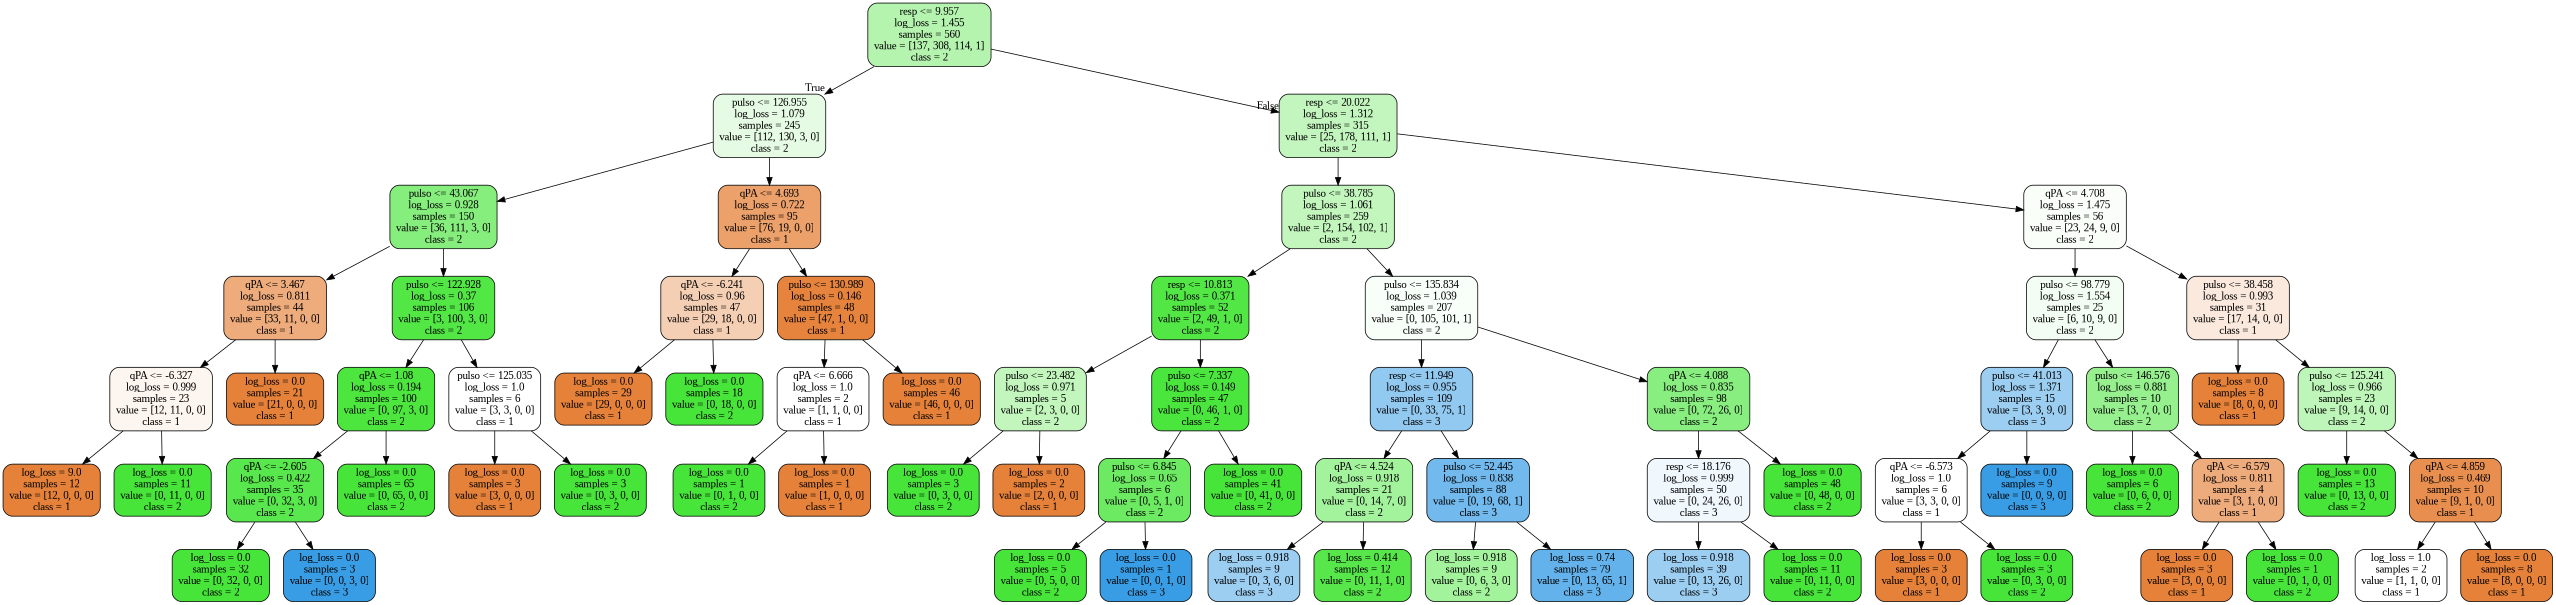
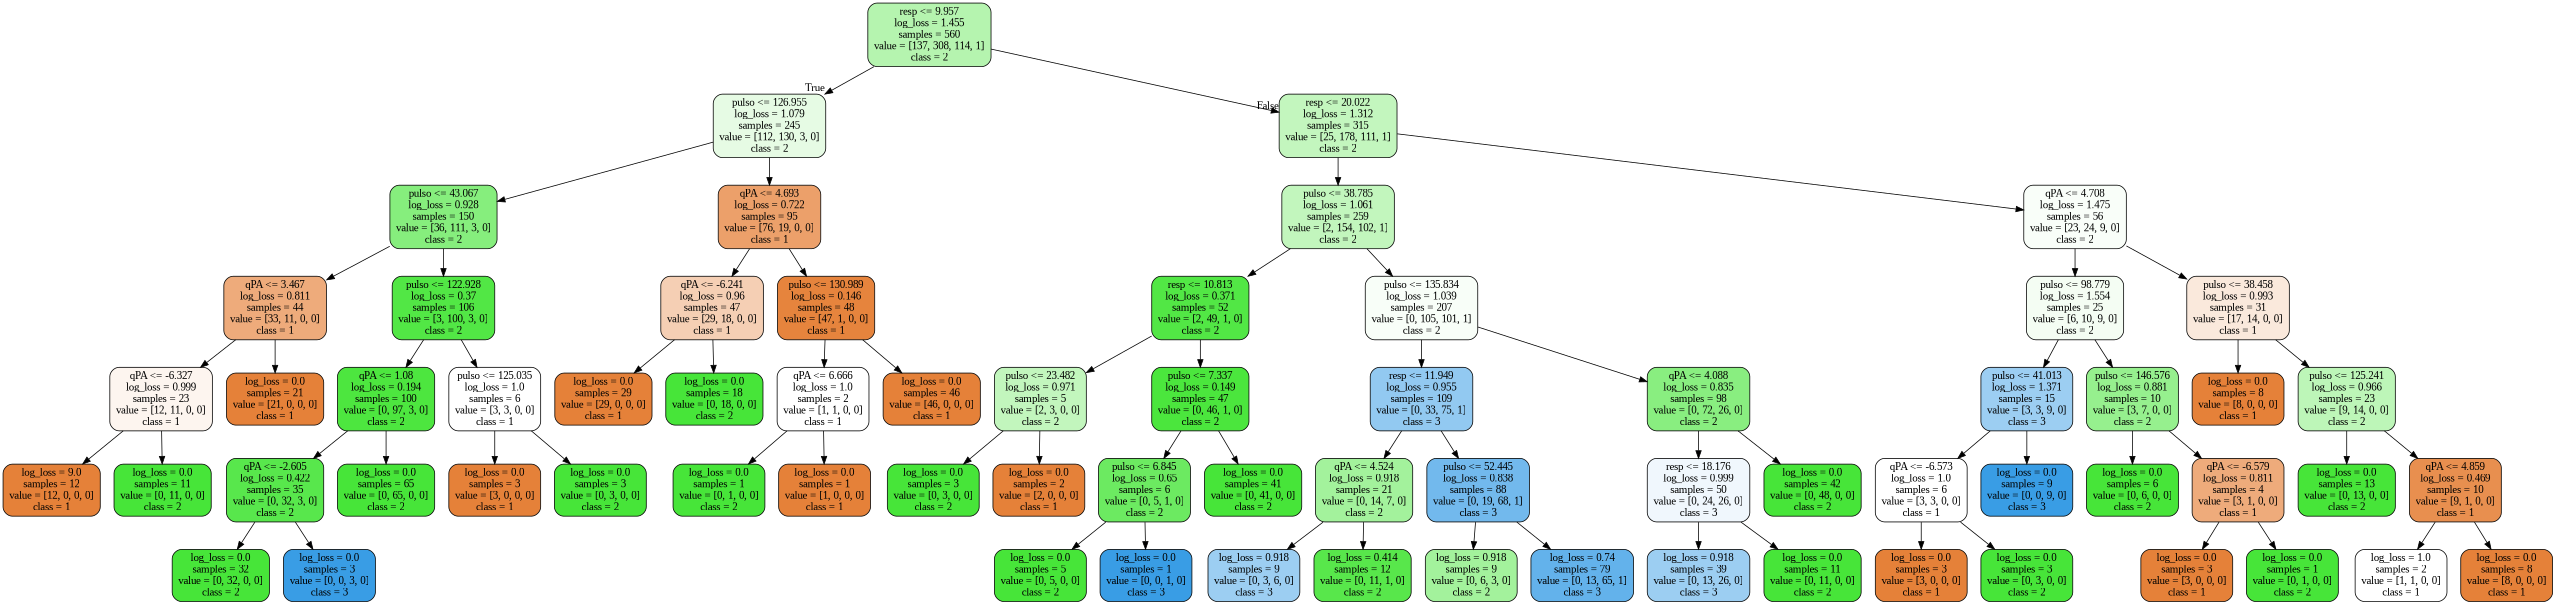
  digraph {
    fontname="Liberation Serif"
    node [color=black fillcolor="#47e539" fontname="Liberation Serif" shape=box style="filled, rounded"]
    edge [fontname="Liberation Serif"]
    n1 [fillcolor="#b5f4af" label="resp <= 9.957\nlog_loss = 1.455\nsamples = 560\nvalue = [137, 308, 114, 1]\nclass = 2"]
    n2 [fillcolor="#e6fbe4" label="pulso <= 126.955\nlog_loss = 1.079\nsamples = 245\nvalue = [112, 130, 3, 0]\nclass = 2"]
    n3 [fillcolor="#c3f6be" label="resp <= 20.022\nlog_loss = 1.312\nsamples = 315\nvalue = [25, 178, 111, 1]\nclass = 2"]
    n4 [fillcolor="#86ee7d" label="pulso <= 43.067\nlog_loss = 0.928\nsamples = 150\nvalue = [36, 111, 3, 0]\nclass = 2"]
    n5 [fillcolor="#eca06a" label="qPA <= 4.693\nlog_loss = 0.722\nsamples = 95\nvalue = [76, 19, 0, 0]\nclass = 1"]
    n6 [fillcolor="#c2f6bd" label="pulso <= 38.785\nlog_loss = 1.061\nsamples = 259\nvalue = [2, 154, 102, 1]\nclass = 2"]
    n7 [fillcolor="#f9fef9" label="qPA <= 4.708\nlog_loss = 1.475\nsamples = 56\nvalue = [23, 24, 9, 0]\nclass = 2"]
    n8 [fillcolor="#eeab7b" label="qPA <= 3.467\nlog_loss = 0.811\nsamples = 44\nvalue = [33, 11, 0, 0]\nclass = 1"]
    n9 [fillcolor="#52e745" label="pulso <= 122.928\nlog_loss = 0.37\nsamples = 106\nvalue = [3, 100, 3, 0]\nclass = 2"]
    n10 [fillcolor="#f5cfb4" label="qPA <= -6.241\nlog_loss = 0.96\nsamples = 47\nvalue = [29, 18, 0, 0]\nclass = 1"]
    n11 [fillcolor="#e6843d" label="pulso <= 130.989\nlog_loss = 0.146\nsamples = 48\nvalue = [47, 1, 0, 0]\nclass = 1"]
    n12 [fillcolor="#fdf5ef" label="qPA <= -6.327\nlog_loss = 0.999\nsamples = 23\nvalue = [12, 11, 0, 0]\nclass = 1"]
    n13 [fillcolor="#e58139" label="log_loss = 0.0\nsamples = 21\nvalue = [21, 0, 0, 0]\nclass = 1"]
    n14 [fillcolor="#4de63f" label="qPA <= 1.08\nlog_loss = 0.194\nsamples = 100\nvalue = [0, 97, 3, 0]\nclass = 2"]
    n15 [fillcolor="#ffffff" label="pulso <= 125.035\nlog_loss = 1.0\nsamples = 6\nvalue = [3, 3, 0, 0]\nclass = 1"]
    n16 [fillcolor="#e58139" label="log_loss = 9.0\nsamples = 12\nvalue = [12, 0, 0, 0]\nclass = 1"]
    n17 [label="log_loss = 0.0\nsamples = 11\nvalue = [0, 11, 0, 0]\nclass = 2"]
    n18 [fillcolor="#58e74c" label="qPA <= -2.605\nlog_loss = 0.422\nsamples = 35\nvalue = [0, 32, 3, 0]\nclass = 2"]
    n19 [label="log_loss = 0.0\nsamples = 65\nvalue = [0, 65, 0, 0]\nclass = 2"]
    n20 [fillcolor="#e58139" label="log_loss = 0.0\nsamples = 3\nvalue = [3, 0, 0, 0]\nclass = 1"]
    n21 [label="log_loss = 0.0\nsamples = 3\nvalue = [0, 3, 0, 0]\nclass = 2"]
    n22 [label="log_loss = 0.0\nsamples = 32\nvalue = [0, 32, 0, 0]\nclass = 2"]
    n23 [fillcolor="#399de5" label="log_loss = 0.0\nsamples = 3\nvalue = [0, 0, 3, 0]\nclass = 3"]
    n24 [fillcolor="#e58139" label="log_loss = 0.0\nsamples = 29\nvalue = [29, 0, 0, 0]\nclass = 1"]
    n25 [label="log_loss = 0.0\nsamples = 18\nvalue = [0, 18, 0, 0]\nclass = 2"]
    n26 [fillcolor="#ffffff" label="qPA <= 6.666\nlog_loss = 1.0\nsamples = 2\nvalue = [1, 1, 0, 0]\nclass = 1"]
    n27 [fillcolor="#e58139" label="log_loss = 0.0\nsamples = 46\nvalue = [46, 0, 0, 0]\nclass = 1"]
    n28 [label="log_loss = 0.0\nsamples = 1\nvalue = [0, 1, 0, 0]\nclass = 2"]
    n29 [fillcolor="#e58139" label="log_loss = 0.0\nsamples = 1\nvalue = [1, 0, 0, 0]\nclass = 1"]
    n30 [fillcolor="#52e745" label="resp <= 10.813\nlog_loss = 0.371\nsamples = 52\nvalue = [2, 49, 1, 0]\nclass = 2"]
    n31 [fillcolor="#f8fef8" label="pulso <= 135.834\nlog_loss = 1.039\nsamples = 207\nvalue = [0, 105, 101, 1]\nclass = 2"]
    n32 [fillcolor="#f4fdf3" label="pulso <= 98.779\nlog_loss = 1.554\nsamples = 25\nvalue = [6, 10, 9, 0]\nclass = 2"]
    n33 [fillcolor="#fae9dc" label="pulso <= 38.458\nlog_loss = 0.993\nsamples = 31\nvalue = [17, 14, 0, 0]\nclass = 1"]
    n34 [fillcolor="#c2f6bd" label="pulso <= 23.482\nlog_loss = 0.971\nsamples = 5\nvalue = [2, 3, 0, 0]\nclass = 2"]
    n35 [fillcolor="#4be63d" label="pulso <= 7.337\nlog_loss = 0.149\nsamples = 47\nvalue = [0, 46, 1, 0]\nclass = 2"]
    n36 [fillcolor="#92c9f1" label="resp <= 11.949\nlog_loss = 0.955\nsamples = 109\nvalue = [0, 33, 75, 1]\nclass = 3"]
    n37 [fillcolor="#89ee80" label="qPA <= 4.088\nlog_loss = 0.835\nsamples = 98\nvalue = [0, 72, 26, 0]\nclass = 2"]
    n38 [label="log_loss = 0.0\nsamples = 3\nvalue = [0, 3, 0, 0]\nclass = 2"]
    n39 [fillcolor="#e58139" label="log_loss = 0.0\nsamples = 2\nvalue = [2, 0, 0, 0]\nclass = 1"]
    n40 [fillcolor="#6cea61" label="pulso <= 6.845\nlog_loss = 0.65\nsamples = 6\nvalue = [0, 5, 1, 0]\nclass = 2"]
    n41 [label="log_loss = 0.0\nsamples = 41\nvalue = [0, 41, 0, 0]\nclass = 2"]
    n42 [label="log_loss = 0.0\nsamples = 5\nvalue = [0, 5, 0, 0]\nclass = 2"]
    n43 [fillcolor="#399de5" label="log_loss = 0.0\nsamples = 1\nvalue = [0, 0, 1, 0]\nclass = 3"]
    n44 [fillcolor="#a3f29c" label="qPA <= 4.524\nlog_loss = 0.918\nsamples = 21\nvalue = [0, 14, 7, 0]\nclass = 2"]
    n45 [fillcolor="#72b9ed" label="pulso <= 52.445\nlog_loss = 0.838\nsamples = 88\nvalue = [0, 19, 68, 1]\nclass = 3"]
    n46 [fillcolor="#f0f7fd" label="resp <= 18.176\nlog_loss = 0.999\nsamples = 50\nvalue = [0, 24, 26, 0]\nclass = 3"]
-   n47 [label="log_loss = 0.0\nsamples = 48\nvalue = [0, 48, 0, 0]\nclass = 2"]
+   n47 [label="log_loss = 0.0\nsamples = 42\nvalue = [0, 48, 0, 0]\nclass = 2"]
    n48 [fillcolor="#9ccef2" label="log_loss = 0.918\nsamples = 9\nvalue = [0, 3, 6, 0]\nclass = 3"]
    n49 [fillcolor="#58e74b" label="log_loss = 0.414\nsamples = 12\nvalue = [0, 11, 1, 0]\nclass = 2"]
    n50 [fillcolor="#a3f29c" label="log_loss = 0.918\nsamples = 9\nvalue = [0, 6, 3, 0]\nclass = 2"]
    n51 [fillcolor="#63b2eb" label="log_loss = 0.74\nsamples = 79\nvalue = [0, 13, 65, 1]\nclass = 3"]
    n52 [fillcolor="#9ccef2" label="log_loss = 0.918\nsamples = 39\nvalue = [0, 13, 26, 0]\nclass = 3"]
    n53 [label="log_loss = 0.0\nsamples = 11\nvalue = [0, 11, 0, 0]\nclass = 2"]
    n54 [fillcolor="#9ccef2" label="pulso <= 41.013\nlog_loss = 1.371\nsamples = 15\nvalue = [3, 3, 9, 0]\nclass = 3"]
    n55 [fillcolor="#96f08e" label="pulso <= 146.576\nlog_loss = 0.881\nsamples = 10\nvalue = [3, 7, 0, 0]\nclass = 2"]
    n56 [fillcolor="#e58139" label="log_loss = 0.0\nsamples = 8\nvalue = [8, 0, 0, 0]\nclass = 1"]
    n57 [fillcolor="#bdf6b8" label="pulso <= 125.241\nlog_loss = 0.966\nsamples = 23\nvalue = [9, 14, 0, 0]\nclass = 2"]
    n58 [fillcolor="#ffffff" label="qPA <= -6.573\nlog_loss = 1.0\nsamples = 6\nvalue = [3, 3, 0, 0]\nclass = 1"]
    n59 [fillcolor="#399de5" label="log_loss = 0.0\nsamples = 9\nvalue = [0, 0, 9, 0]\nclass = 3"]
    n60 [label="log_loss = 0.0\nsamples = 6\nvalue = [0, 6, 0, 0]\nclass = 2"]
    n61 [fillcolor="#eeab7b" label="qPA <= -6.579\nlog_loss = 0.811\nsamples = 4\nvalue = [3, 1, 0, 0]\nclass = 1"]
    n62 [fillcolor="#e58139" label="log_loss = 0.0\nsamples = 3\nvalue = [3, 0, 0, 0]\nclass = 1"]
    n63 [label="log_loss = 0.0\nsamples = 3\nvalue = [0, 3, 0, 0]\nclass = 2"]
    n64 [fillcolor="#e58139" label="log_loss = 0.0\nsamples = 3\nvalue = [3, 0, 0, 0]\nclass = 1"]
    n65 [label="log_loss = 0.0\nsamples = 1\nvalue = [0, 1, 0, 0]\nclass = 2"]
    n66 [label="log_loss = 0.0\nsamples = 13\nvalue = [0, 13, 0, 0]\nclass = 2"]
    n67 [fillcolor="#e88f4f" label="qPA <= 4.859\nlog_loss = 0.469\nsamples = 10\nvalue = [9, 1, 0, 0]\nclass = 1"]
    n68 [fillcolor="#ffffff" label="log_loss = 1.0\nsamples = 2\nvalue = [1, 1, 0, 0]\nclass = 1"]
    n69 [fillcolor="#e58139" label="log_loss = 0.0\nsamples = 8\nvalue = [8, 0, 0, 0]\nclass = 1"]
    n1 -> n2 [headlabel=True labelangle=45 labeldistance=2.5]
    n1 -> n3 [headlabel=False labelangle=-45 labeldistance=2.5]
    n2 -> n4
    n2 -> n5
    n3 -> n6
    n3 -> n7
    n4 -> n8
    n4 -> n9
    n5 -> n10
    n5 -> n11
    n6 -> n30
    n6 -> n31
    n7 -> n32
    n7 -> n33
    n8 -> n12
    n8 -> n13
    n9 -> n14
    n9 -> n15
    n10 -> n24
    n10 -> n25
    n11 -> n26
    n11 -> n27
    n12 -> n16
    n12 -> n17
    n14 -> n18
    n14 -> n19
    n15 -> n20
    n15 -> n21
    n18 -> n22
    n18 -> n23
    n26 -> n28
    n26 -> n29
    n30 -> n34
    n30 -> n35
    n31 -> n36
    n31 -> n37
    n32 -> n54
    n32 -> n55
    n33 -> n56
    n33 -> n57
    n34 -> n38
    n34 -> n39
    n35 -> n40
    n35 -> n41
    n36 -> n44
    n36 -> n45
    n37 -> n46
    n37 -> n47
    n40 -> n42
    n40 -> n43
    n44 -> n48
    n44 -> n49
    n45 -> n50
    n45 -> n51
    n46 -> n52
    n46 -> n53
    n54 -> n58
    n54 -> n59
    n55 -> n60
    n55 -> n61
    n57 -> n66
    n57 -> n67
    n58 -> n62
    n58 -> n63
    n61 -> n64
    n61 -> n65
    n67 -> n68
    n67 -> n69
  }
